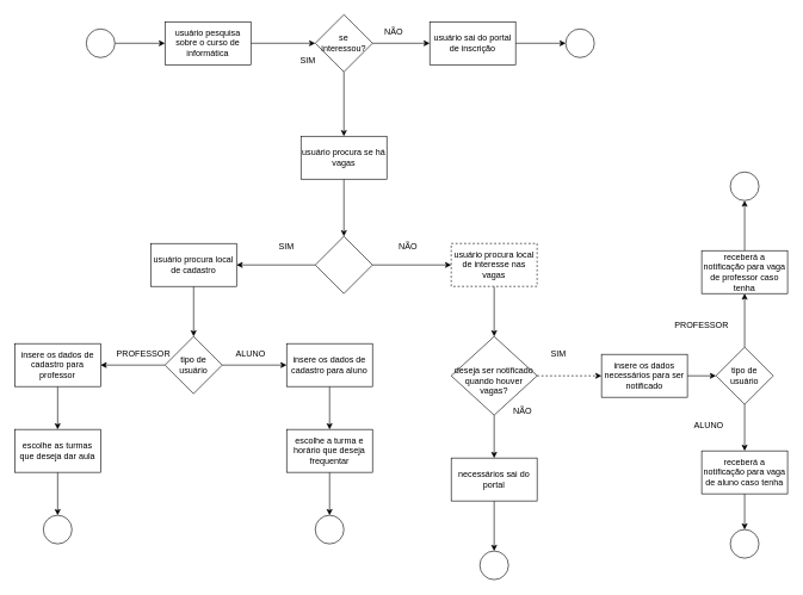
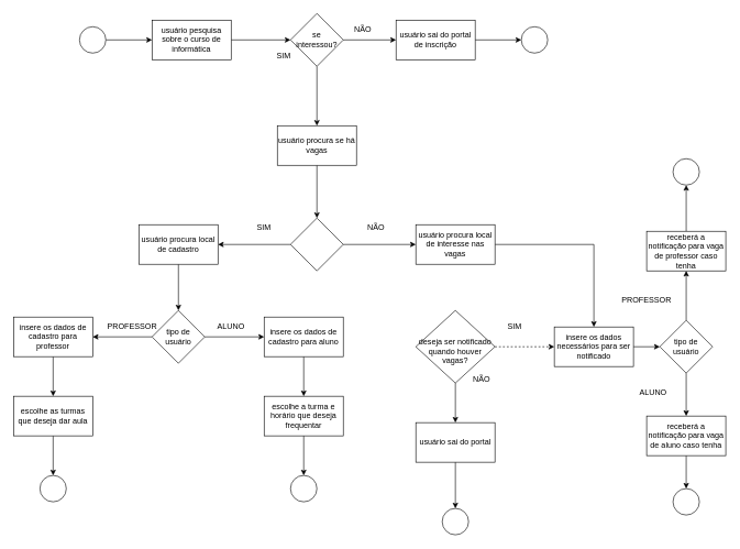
  <mxCell id="0" />
  <mxCell id="1" parent="0" />
  <mxCell id="2" style="edgeStyle=orthogonalEdgeStyle;rounded=0;orthogonalLoop=1;jettySize=auto;html=1;entryX=0;entryY=0.5;entryDx=0;entryDy=0;" edge="1" parent="1" source="3" target="10"><mxGeometry relative="1" as="geometry" /></mxCell>
  <mxCell id="3" value="usuário pesquisa sobre o curso de informática" style="rounded=0;whiteSpace=wrap;html=1;" vertex="1" parent="1"><mxGeometry x="230" y="30" width="120" height="60" as="geometry" /></mxCell>
  <mxCell id="4" style="edgeStyle=orthogonalEdgeStyle;rounded=0;orthogonalLoop=1;jettySize=auto;html=1;entryX=0;entryY=0.5;entryDx=0;entryDy=0;" edge="1" parent="1" source="5" target="11"><mxGeometry relative="1" as="geometry" /></mxCell>
  <mxCell id="5" value="usuário sai do portal de inscrição" style="rounded=0;whiteSpace=wrap;html=1;" vertex="1" parent="1"><mxGeometry x="600" y="30" width="120" height="60" as="geometry" /></mxCell>
  <mxCell id="6" style="edgeStyle=orthogonalEdgeStyle;rounded=0;orthogonalLoop=1;jettySize=auto;html=1;" edge="1" parent="1" source="7" target="3"><mxGeometry relative="1" as="geometry" /></mxCell>
  <mxCell id="7" value="" style="ellipse;whiteSpace=wrap;html=1;aspect=fixed;" vertex="1" parent="1"><mxGeometry x="120" y="40" width="40" height="40" as="geometry" /></mxCell>
  <mxCell id="8" style="edgeStyle=orthogonalEdgeStyle;rounded=0;orthogonalLoop=1;jettySize=auto;html=1;" edge="1" parent="1" source="10" target="5"><mxGeometry relative="1" as="geometry" /></mxCell>
  <mxCell id="9" style="edgeStyle=orthogonalEdgeStyle;rounded=0;orthogonalLoop=1;jettySize=auto;html=1;" edge="1" parent="1" source="10" target="13"><mxGeometry relative="1" as="geometry" /></mxCell>
  <mxCell id="10" value="se interessou?" style="rhombus;whiteSpace=wrap;html=1;" vertex="1" parent="1"><mxGeometry x="440" y="20" width="80" height="80" as="geometry" /></mxCell>
  <mxCell id="11" value="" style="ellipse;whiteSpace=wrap;html=1;aspect=fixed;" vertex="1" parent="1"><mxGeometry x="790" y="40" width="40" height="40" as="geometry" /></mxCell>
  <mxCell id="12" style="edgeStyle=orthogonalEdgeStyle;rounded=0;orthogonalLoop=1;jettySize=auto;html=1;entryX=0.5;entryY=0;entryDx=0;entryDy=0;" edge="1" parent="1" source="13" target="18"><mxGeometry relative="1" as="geometry" /></mxCell>
  <mxCell id="13" value="usuário procura se há vagas" style="rounded=0;whiteSpace=wrap;html=1;" vertex="1" parent="1"><mxGeometry x="420" y="190" width="120" height="60" as="geometry" /></mxCell>
  <mxCell id="14" value="NÃO" style="text;html=1;align=center;verticalAlign=middle;whiteSpace=wrap;rounded=0;" vertex="1" parent="1"><mxGeometry x="520" y="30" width="60" height="30" as="geometry" /></mxCell>
  <mxCell id="15" value="SIM" style="text;html=1;align=center;verticalAlign=middle;whiteSpace=wrap;rounded=0;" vertex="1" parent="1"><mxGeometry x="400" y="70" width="60" height="30" as="geometry" /></mxCell>
  <mxCell id="16" style="edgeStyle=orthogonalEdgeStyle;rounded=0;orthogonalLoop=1;jettySize=auto;html=1;entryX=0;entryY=0.5;entryDx=0;entryDy=0;" edge="1" parent="1" source="18" target="20"><mxGeometry relative="1" as="geometry" /></mxCell>
  <mxCell id="17" style="edgeStyle=orthogonalEdgeStyle;rounded=0;orthogonalLoop=1;jettySize=auto;html=1;entryX=1;entryY=0.5;entryDx=0;entryDy=0;" edge="1" parent="1" source="18" target="22"><mxGeometry relative="1" as="geometry" /></mxCell>
  <mxCell id="18" value="" style="rhombus;whiteSpace=wrap;html=1;" vertex="1" parent="1"><mxGeometry x="440" y="330" width="80" height="80" as="geometry" /></mxCell>
- <mxCell id="19" style="edgeStyle=orthogonalEdgeStyle;rounded=0;orthogonalLoop=1;jettySize=auto;html=1;" edge="1" parent="1" source="20" target="30"><mxGeometry relative="1" as="geometry" /></mxCell>
- <mxCell id="20" value="usuário procura local de interesse nas vagas" style="rounded=0;whiteSpace=wrap;html=1;dashed=1;" vertex="1" parent="1"><mxGeometry x="630" y="340" width="120" height="60" as="geometry" /></mxCell>
+ <mxCell id="19" style="edgeStyle=orthogonalEdgeStyle;rounded=0;orthogonalLoop=1;jettySize=auto;html=1;" edge="1" parent="1" source="20" target="32"><mxGeometry relative="1" as="geometry" /></mxCell>
+ <mxCell id="20" value="usuário procura local de interesse nas vagas" style="rounded=0;whiteSpace=wrap;html=1;" vertex="1" parent="1"><mxGeometry x="630" y="340" width="120" height="60" as="geometry" /></mxCell>
  <mxCell id="21" style="edgeStyle=orthogonalEdgeStyle;rounded=0;orthogonalLoop=1;jettySize=auto;html=1;entryX=0.5;entryY=0;entryDx=0;entryDy=0;" edge="1" parent="1" source="22" target="27"><mxGeometry relative="1" as="geometry" /></mxCell>
  <mxCell id="22" value="usuário procura local de cadastro" style="rounded=0;whiteSpace=wrap;html=1;" vertex="1" parent="1"><mxGeometry x="210" y="340" width="120" height="60" as="geometry" /></mxCell>
  <mxCell id="23" value="NÃO" style="text;html=1;align=center;verticalAlign=middle;whiteSpace=wrap;rounded=0;" vertex="1" parent="1"><mxGeometry x="540" y="330" width="60" height="30" as="geometry" /></mxCell>
  <mxCell id="24" value="SIM" style="text;html=1;align=center;verticalAlign=middle;whiteSpace=wrap;rounded=0;" vertex="1" parent="1"><mxGeometry x="370" y="330" width="60" height="30" as="geometry" /></mxCell>
  <mxCell id="25" style="edgeStyle=orthogonalEdgeStyle;rounded=0;orthogonalLoop=1;jettySize=auto;html=1;entryX=1;entryY=0.5;entryDx=0;entryDy=0;" edge="1" parent="1" source="27" target="34"><mxGeometry relative="1" as="geometry" /></mxCell>
  <mxCell id="26" style="edgeStyle=orthogonalEdgeStyle;rounded=0;orthogonalLoop=1;jettySize=auto;html=1;entryX=0;entryY=0.5;entryDx=0;entryDy=0;" edge="1" parent="1" source="27" target="41"><mxGeometry relative="1" as="geometry" /></mxCell>
  <mxCell id="27" value="tipo de usuário" style="rhombus;whiteSpace=wrap;html=1;" vertex="1" parent="1"><mxGeometry x="230" y="470" width="80" height="80" as="geometry" /></mxCell>
  <mxCell id="28" style="edgeStyle=orthogonalEdgeStyle;rounded=0;orthogonalLoop=1;jettySize=auto;html=1;entryX=0;entryY=0.5;entryDx=0;entryDy=0;dashed=1;" edge="1" parent="1" source="30" target="32"><mxGeometry relative="1" as="geometry" /></mxCell>
  <mxCell id="29" style="edgeStyle=orthogonalEdgeStyle;rounded=0;orthogonalLoop=1;jettySize=auto;html=1;" edge="1" parent="1" source="30" target="43"><mxGeometry relative="1" as="geometry" /></mxCell>
  <mxCell id="30" value="&lt;div&gt;&lt;br&gt;&lt;/div&gt;deseja ser notificado quando houver vagas?" style="rhombus;whiteSpace=wrap;html=1;" vertex="1" parent="1"><mxGeometry x="630" y="470" width="120" height="110" as="geometry" /></mxCell>
  <mxCell id="31" style="edgeStyle=orthogonalEdgeStyle;rounded=0;orthogonalLoop=1;jettySize=auto;html=1;" edge="1" parent="1" source="32" target="53"><mxGeometry relative="1" as="geometry" /></mxCell>
  <mxCell id="32" value="insere os dados necessários para ser notificado" style="rounded=0;whiteSpace=wrap;html=1;" vertex="1" parent="1"><mxGeometry x="840" y="495" width="120" height="60" as="geometry" /></mxCell>
  <mxCell id="33" style="edgeStyle=orthogonalEdgeStyle;rounded=0;orthogonalLoop=1;jettySize=auto;html=1;entryX=0.5;entryY=0;entryDx=0;entryDy=0;" edge="1" parent="1" source="34" target="48"><mxGeometry relative="1" as="geometry" /></mxCell>
  <mxCell id="34" value="insere os dados de cadastro para professor" style="rounded=0;whiteSpace=wrap;html=1;" vertex="1" parent="1"><mxGeometry x="20" y="480" width="120" height="60" as="geometry" /></mxCell>
  <mxCell id="35" value="" style="ellipse;whiteSpace=wrap;html=1;aspect=fixed;" vertex="1" parent="1"><mxGeometry x="60" y="720" width="40" height="40" as="geometry" /></mxCell>
  <mxCell id="36" value="" style="ellipse;whiteSpace=wrap;html=1;aspect=fixed;" vertex="1" parent="1"><mxGeometry x="1020" y="740" width="40" height="40" as="geometry" /></mxCell>
  <mxCell id="37" value="PROFESSOR" style="text;html=1;align=center;verticalAlign=middle;whiteSpace=wrap;rounded=0;" vertex="1" parent="1"><mxGeometry x="170" y="480" width="60" height="30" as="geometry" /></mxCell>
  <mxCell id="38" value="SIM" style="text;html=1;align=center;verticalAlign=middle;whiteSpace=wrap;rounded=0;" vertex="1" parent="1"><mxGeometry x="750" y="480" width="60" height="30" as="geometry" /></mxCell>
  <mxCell id="39" value="NÃO" style="text;html=1;align=center;verticalAlign=middle;whiteSpace=wrap;rounded=0;" vertex="1" parent="1"><mxGeometry x="700" y="560" width="60" height="30" as="geometry" /></mxCell>
  <mxCell id="40" style="edgeStyle=orthogonalEdgeStyle;rounded=0;orthogonalLoop=1;jettySize=auto;html=1;" edge="1" parent="1" source="41" target="50"><mxGeometry relative="1" as="geometry" /></mxCell>
  <mxCell id="41" value="insere os dados de cadastro para aluno" style="rounded=0;whiteSpace=wrap;html=1;" vertex="1" parent="1"><mxGeometry x="400" y="480" width="120" height="60" as="geometry" /></mxCell>
  <mxCell id="42" style="edgeStyle=orthogonalEdgeStyle;rounded=0;orthogonalLoop=1;jettySize=auto;html=1;" edge="1" parent="1" source="43" target="45"><mxGeometry relative="1" as="geometry" /></mxCell>
- <mxCell id="43" value="necessários sai do portal" style="rounded=0;whiteSpace=wrap;html=1;" vertex="1" parent="1"><mxGeometry x="630" y="640" width="120" height="60" as="geometry" /></mxCell>
+ <mxCell id="43" value="usuário sai do portal" style="rounded=0;whiteSpace=wrap;html=1;" vertex="1" parent="1"><mxGeometry x="630" y="640" width="120" height="60" as="geometry" /></mxCell>
  <mxCell id="44" value="" style="ellipse;whiteSpace=wrap;html=1;aspect=fixed;" vertex="1" parent="1"><mxGeometry x="440" y="720" width="40" height="40" as="geometry" /></mxCell>
  <mxCell id="45" value="" style="ellipse;whiteSpace=wrap;html=1;aspect=fixed;" vertex="1" parent="1"><mxGeometry x="670" y="770" width="40" height="40" as="geometry" /></mxCell>
  <mxCell id="46" value="ALUNO" style="text;html=1;align=center;verticalAlign=middle;whiteSpace=wrap;rounded=0;" vertex="1" parent="1"><mxGeometry x="320" y="480" width="60" height="30" as="geometry" /></mxCell>
  <mxCell id="47" style="edgeStyle=orthogonalEdgeStyle;rounded=0;orthogonalLoop=1;jettySize=auto;html=1;entryX=0.5;entryY=0;entryDx=0;entryDy=0;" edge="1" parent="1" source="48" target="35"><mxGeometry relative="1" as="geometry" /></mxCell>
  <mxCell id="48" value="escolhe as turmas que deseja dar aula" style="rounded=0;whiteSpace=wrap;html=1;" vertex="1" parent="1"><mxGeometry x="20" y="600" width="120" height="60" as="geometry" /></mxCell>
  <mxCell id="49" style="edgeStyle=orthogonalEdgeStyle;rounded=0;orthogonalLoop=1;jettySize=auto;html=1;entryX=0.5;entryY=0;entryDx=0;entryDy=0;" edge="1" parent="1" source="50" target="44"><mxGeometry relative="1" as="geometry" /></mxCell>
  <mxCell id="50" value="escolhe a turma e horário que deseja frequentar" style="rounded=0;whiteSpace=wrap;html=1;" vertex="1" parent="1"><mxGeometry x="400" y="600" width="120" height="60" as="geometry" /></mxCell>
  <mxCell id="51" style="edgeStyle=orthogonalEdgeStyle;rounded=0;orthogonalLoop=1;jettySize=auto;html=1;entryX=0.5;entryY=1;entryDx=0;entryDy=0;" edge="1" parent="1" source="53" target="57"><mxGeometry relative="1" as="geometry" /></mxCell>
  <mxCell id="52" style="edgeStyle=orthogonalEdgeStyle;rounded=0;orthogonalLoop=1;jettySize=auto;html=1;entryX=0.5;entryY=0;entryDx=0;entryDy=0;" edge="1" parent="1" source="53" target="55"><mxGeometry relative="1" as="geometry" /></mxCell>
  <mxCell id="53" value="tipo de usuário" style="rhombus;whiteSpace=wrap;html=1;" vertex="1" parent="1"><mxGeometry x="1000" y="485" width="80" height="80" as="geometry" /></mxCell>
  <mxCell id="54" style="edgeStyle=orthogonalEdgeStyle;rounded=0;orthogonalLoop=1;jettySize=auto;html=1;entryX=0.5;entryY=0;entryDx=0;entryDy=0;" edge="1" parent="1" source="55" target="36"><mxGeometry relative="1" as="geometry" /></mxCell>
  <mxCell id="55" value="receberá a notificação para vaga de aluno caso tenha" style="rounded=0;whiteSpace=wrap;html=1;" vertex="1" parent="1"><mxGeometry x="980" y="630" width="120" height="60" as="geometry" /></mxCell>
  <mxCell id="56" style="edgeStyle=orthogonalEdgeStyle;rounded=0;orthogonalLoop=1;jettySize=auto;html=1;entryX=0.5;entryY=1;entryDx=0;entryDy=0;" edge="1" parent="1" source="57" target="60"><mxGeometry relative="1" as="geometry" /></mxCell>
  <mxCell id="57" value="receberá a notificação para vaga de professor caso tenha" style="rounded=0;whiteSpace=wrap;html=1;" vertex="1" parent="1"><mxGeometry x="980" y="350" width="120" height="60" as="geometry" /></mxCell>
  <mxCell id="58" value="PROFESSOR" style="text;html=1;align=center;verticalAlign=middle;whiteSpace=wrap;rounded=0;" vertex="1" parent="1"><mxGeometry x="950" y="440" width="60" height="30" as="geometry" /></mxCell>
  <mxCell id="59" value="ALUNO" style="text;html=1;align=center;verticalAlign=middle;whiteSpace=wrap;rounded=0;" vertex="1" parent="1"><mxGeometry x="960" y="580" width="60" height="30" as="geometry" /></mxCell>
  <mxCell id="60" value="" style="ellipse;whiteSpace=wrap;html=1;aspect=fixed;" vertex="1" parent="1"><mxGeometry x="1020" y="240" width="40" height="40" as="geometry" /></mxCell>
